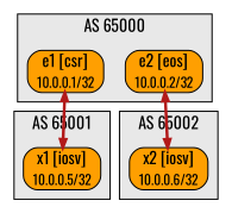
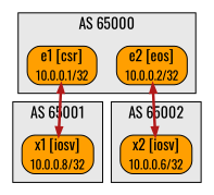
  graph {
    fontname=Oswald
    node [fillcolor="#ff9f01" fontname=Oswald shape=box style="rounded,filled"]
    edge [arrowsize=0.7 color="#b21a1a" dir=both fontname=Oswald labeldistance=1.5 labelfontsize=10 penwidth=2.5]
    n1 [label=<e1 [csr]<br /><sub>10.0.0.1/32</sub>>]
    n2 [label=<e2 [eos]<br /><sub>10.0.0.2/32</sub>>]
-   n3 [label=<x1 [iosv]<br /><sub>10.0.0.5/32</sub>>]
+   n3 [label=<x1 [iosv]<br /><sub>10.0.0.8/32</sub>>]
    n4 [label=<x2 [iosv]<br /><sub>10.0.0.6/32</sub>>]
    subgraph cluster_1 {
      bgcolor="#e8e8e8"
      label="AS 65000"
      n1
      n2
    }
    subgraph cluster_2 {
      bgcolor="#e8e8e8"
      label="AS 65001"
      n3
    }
    subgraph cluster_3 {
      bgcolor="#e8e8e8"
      label="AS 65002"
      n4
    }
    n1 -- n3
    n2 -- n4
  }
